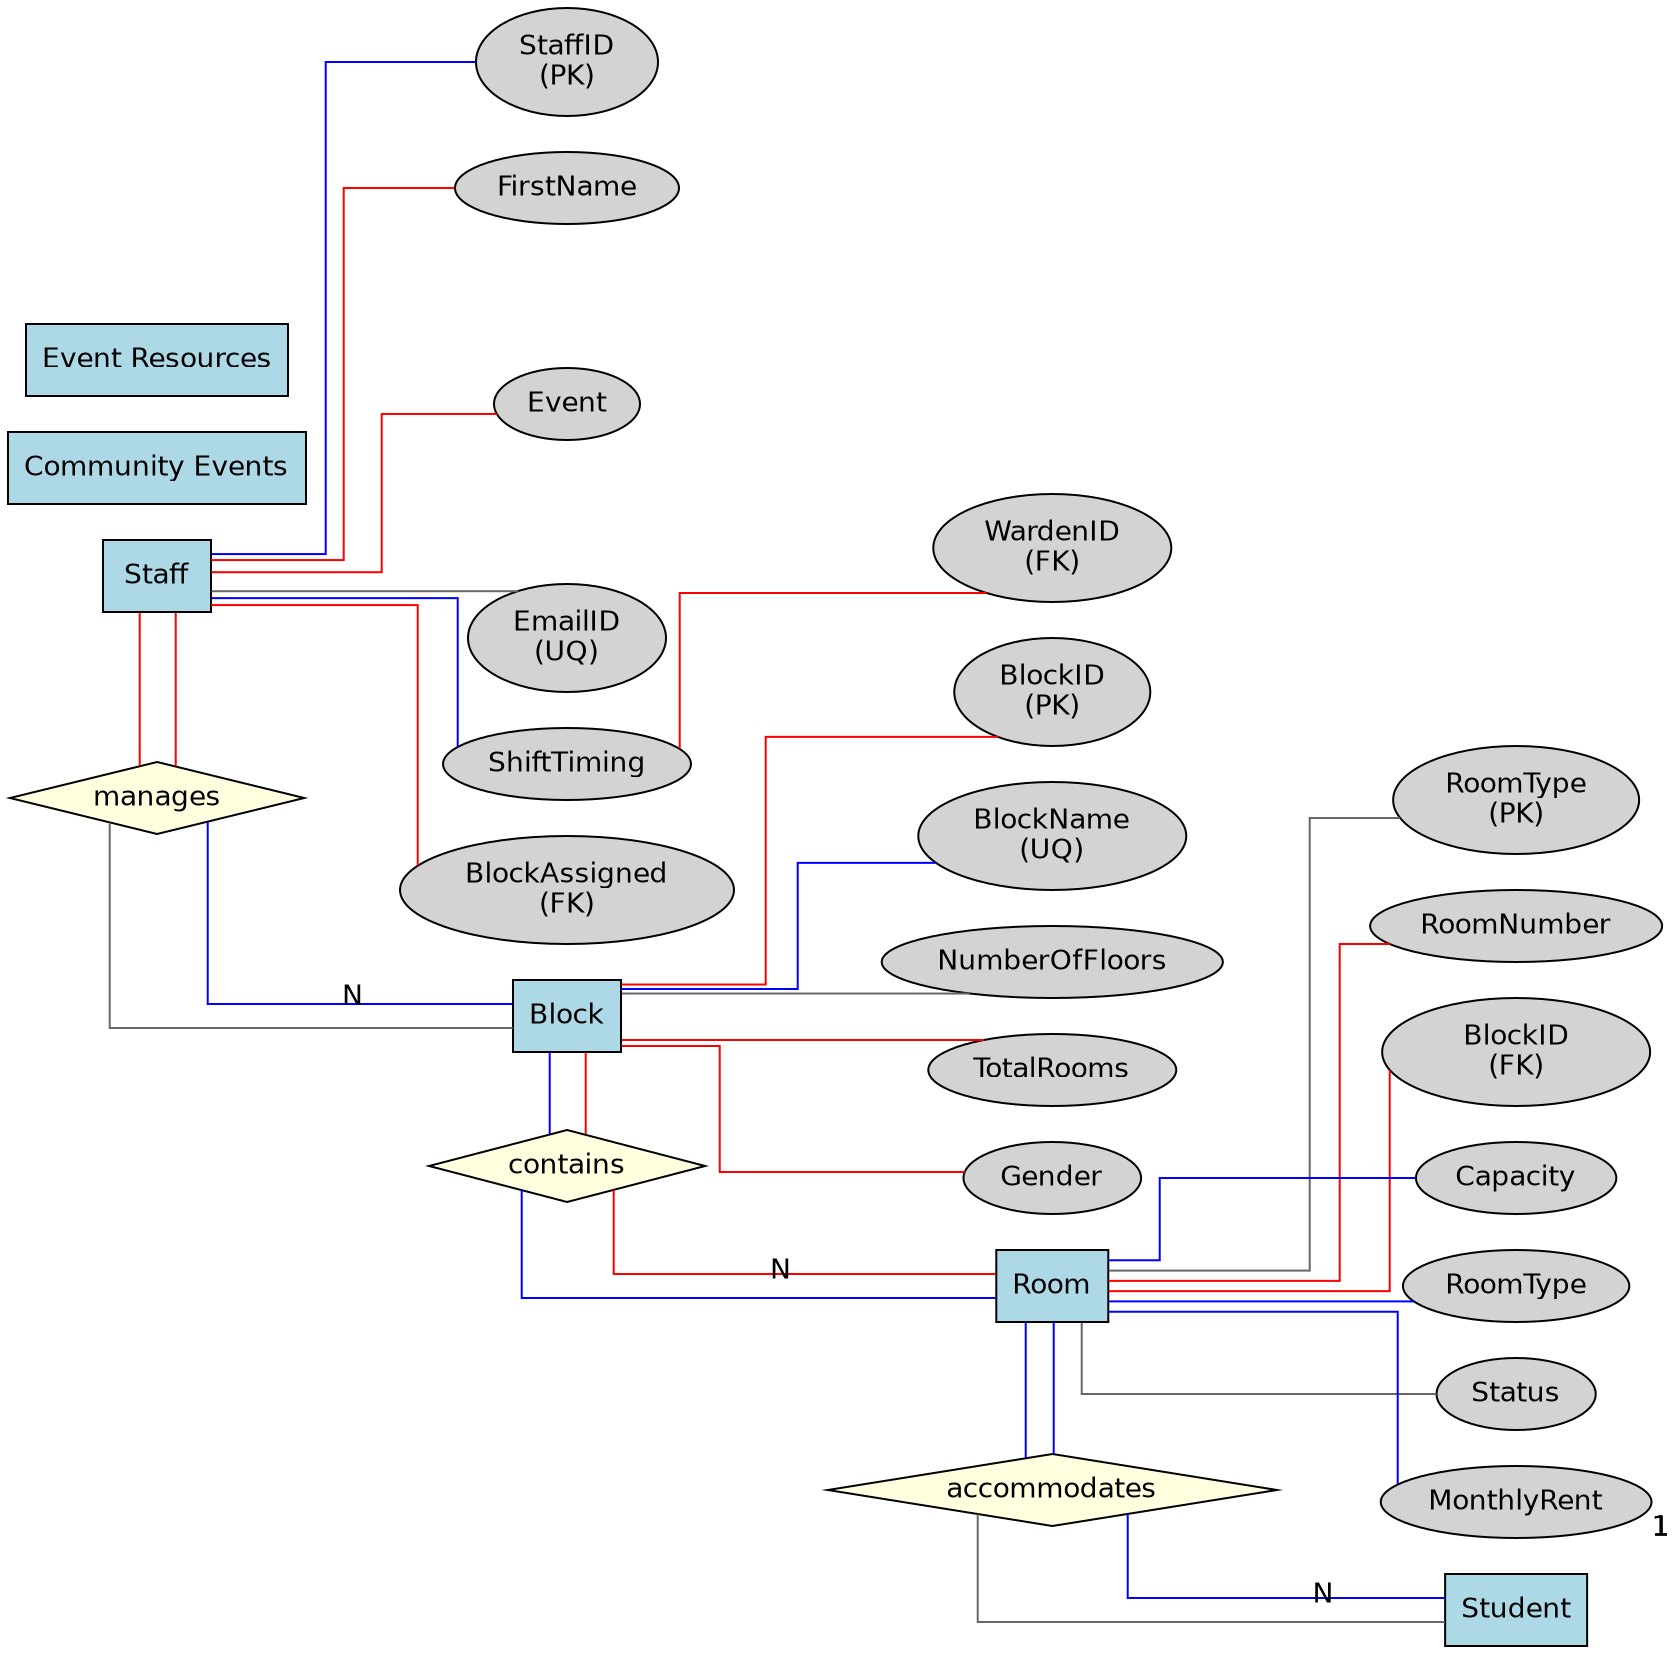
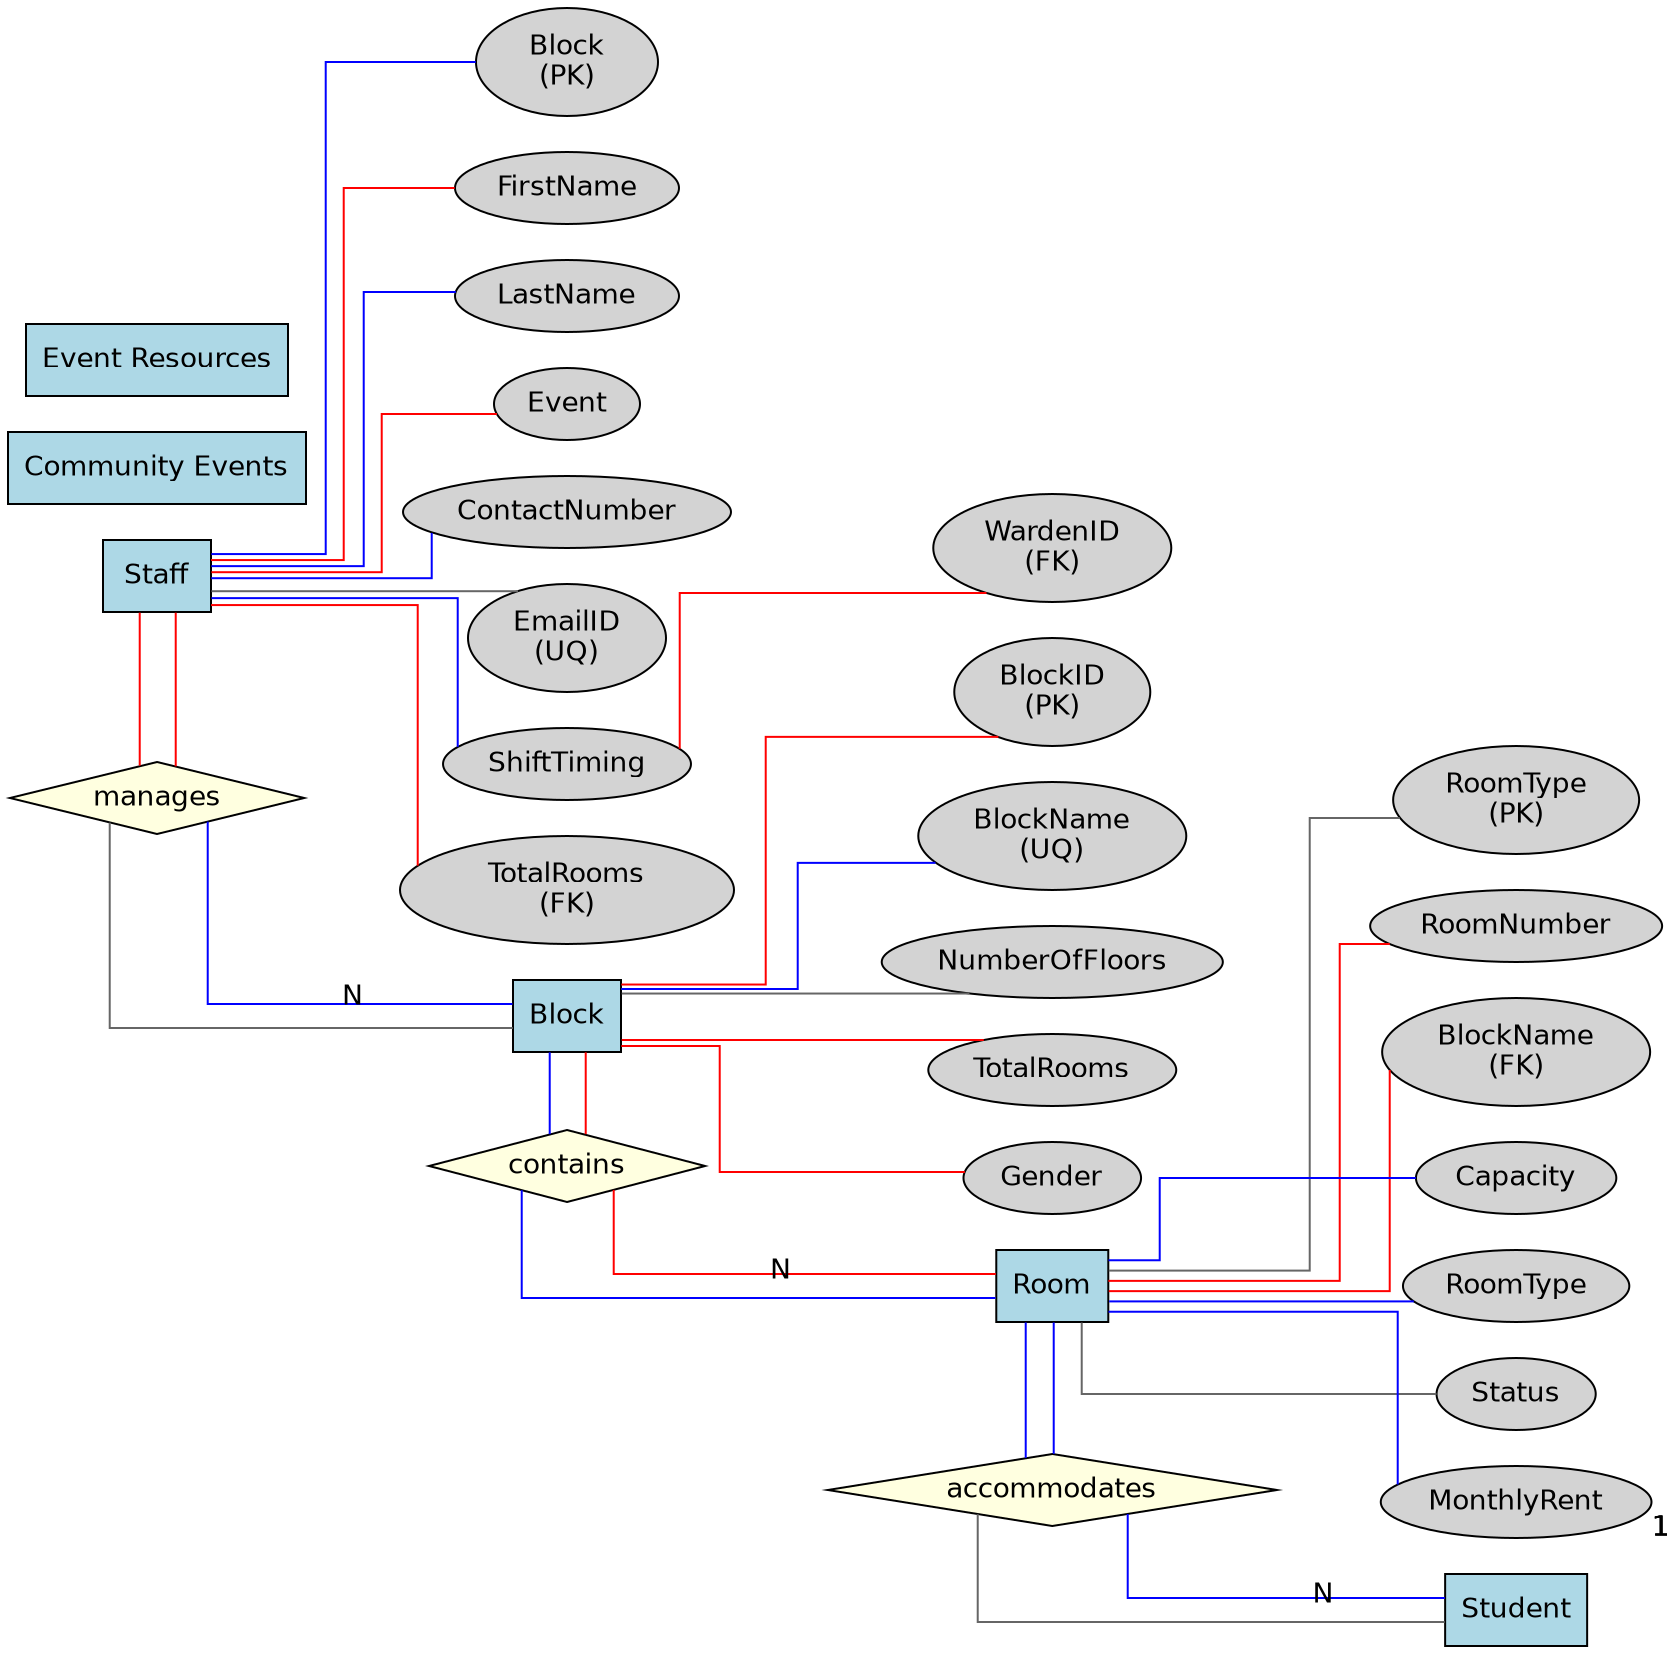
  digraph {
    fontname="DejaVu Sans"
    rankdir=LR
    splines=ortho
    node [fillcolor=lightgrey fontname="DejaVu Sans" shape=oval style=filled]
    edge [color=blue dir=none fontname="DejaVu Sans"]
    n1 [fillcolor=lightblue label=Staff shape=box]
    n2 [fillcolor=lightyellow label=manages shape=diamond]
    n3 [fillcolor=lightblue label=Block shape=box]
    n4 [fillcolor=lightyellow label=contains shape=diamond]
    n5 [fillcolor=lightblue label=Room shape=box]
    n6 [fillcolor=lightyellow label=accommodates shape=diamond]
-   n7 [label="StaffID\n(PK)"]
+   n7 [label="Block\n(PK)"]
    n8 [label=FirstName]
+   n9 [label=LastName]
    n10 [label=Event]
+   n11 [label=ContactNumber]
    n12 [label="EmailID\n(UQ)"]
    n13 [label=ShiftTiming]
-   n14 [label="BlockAssigned\n(FK)"]
+   n14 [label="TotalRooms\n(FK)"]
    n15 [label="BlockID\n(PK)"]
    n16 [label="BlockName\n(UQ)"]
    n17 [label=NumberOfFloors]
    n18 [label=TotalRooms]
    n19 [label=Gender]
    n20 [label="RoomType\n(PK)"]
    n21 [label=RoomNumber]
-   n22 [label="BlockID\n(FK)"]
+   n22 [label="BlockName\n(FK)"]
    n23 [label=Capacity]
    n24 [label=RoomType]
    n25 [label=Status]
    n26 [label=MonthlyRent]
    n27 [fillcolor=lightblue label=Student shape=box]
    n28 [label="WardenID\n(FK)"]
    n29 [fillcolor=lightblue label="Community Events" shape=box]
    n30 [fillcolor=lightblue label="Event Resources" shape=box]
    subgraph sub_1 {
      rank=same
      n1
      n2
    }
    subgraph sub_2 {
      rank=same
      n3
      n4
    }
    subgraph sub_3 {
      rank=same
      n5
      n6
    }
    n1 -> n2 [color=red]
    n1 -> n2 [color=red label=1]
    n1 -> n7
    n1 -> n8 [color=red]
+   n1 -> n9
    n1 -> n10 [color=red]
+   n1 -> n11
    n1 -> n12 [color=gray40]
    n1 -> n13
    n1 -> n14 [color=red]
    n2 -> n3 [color=gray40]
    n2 -> n3 [label=N]
    n3 -> n4
    n3 -> n4 [color=red label=1]
    n3 -> n15 [color=red]
    n3 -> n16
    n3 -> n17 [color=gray40]
    n3 -> n18 [color=red]
    n3 -> n19 [color=red]
    n4 -> n5
    n4 -> n5 [color=red label=N]
    n5 -> n6
    n5 -> n6 [label=1]
    n5 -> n20 [color=gray40]
    n5 -> n21 [color=red]
    n5 -> n22 [color=red]
    n5 -> n23
    n5 -> n24
    n5 -> n25 [color=gray40]
    n5 -> n26
    n6 -> n27 [color=gray40]
    n6 -> n27 [label=N]
    n13 -> n28 [color=red]
  }
